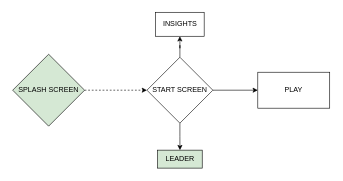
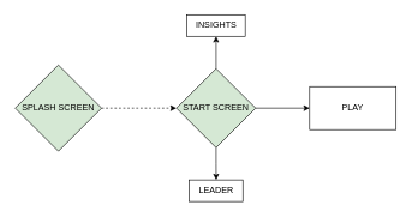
  <mxCell id="0" />
  <mxCell id="1" parent="0" />
  <mxCell id="2" value="" style="edgeStyle=orthogonalEdgeStyle;rounded=0;orthogonalLoop=1;jettySize=auto;html=1;dashed=1;" parent="1" source="3" target="7" edge="1"><mxGeometry relative="1" as="geometry" /></mxCell>
  <mxCell id="3" value="SPLASH SCREEN" style="rhombus;whiteSpace=wrap;html=1;fillColor=#d5e8d4;" parent="1" vertex="1"><mxGeometry x="20" y="90" width="120" height="120" as="geometry" /></mxCell>
  <mxCell id="4" value="" style="edgeStyle=orthogonalEdgeStyle;rounded=0;orthogonalLoop=1;jettySize=auto;html=1;" parent="1" source="7" target="8" edge="1"><mxGeometry relative="1" as="geometry" /></mxCell>
  <mxCell id="5" value="" style="edgeStyle=orthogonalEdgeStyle;rounded=0;orthogonalLoop=1;jettySize=auto;html=1;" parent="1" source="7" target="9" edge="1"><mxGeometry relative="1" as="geometry" /></mxCell>
  <mxCell id="6" value="" style="edgeStyle=orthogonalEdgeStyle;rounded=0;orthogonalLoop=1;jettySize=auto;html=1;" edge="1" parent="1" source="7" target="10"><mxGeometry relative="1" as="geometry" /></mxCell>
- <mxCell id="7" value="START SCREEN" style="rhombus;whiteSpace=wrap;html=1;" parent="1" vertex="1"><mxGeometry x="244" y="95" width="110" height="110" as="geometry" /></mxCell>
- <mxCell id="8" value="INSIGHTS" style="whiteSpace=wrap;html=1;" parent="1" vertex="1"><mxGeometry x="258.5" y="20" width="81" height="40" as="geometry" /></mxCell>
- <mxCell id="9" value="LEADER" style="whiteSpace=wrap;html=1;fillColor=#d5e8d4;" parent="1" vertex="1"><mxGeometry x="261.75" y="250" width="74.5" height="30" as="geometry" /></mxCell>
+ <mxCell id="7" value="START SCREEN" style="rhombus;whiteSpace=wrap;html=1;fillColor=#d5e8d4;" parent="1" vertex="1"><mxGeometry x="244" y="95" width="110" height="110" as="geometry" /></mxCell>
+ <mxCell id="8" value="INSIGHTS" style="whiteSpace=wrap;html=1;" parent="1" vertex="1"><mxGeometry x="258.5" y="20" width="81" height="30" as="geometry" /></mxCell>
+ <mxCell id="9" value="LEADER" style="whiteSpace=wrap;html=1;" parent="1" vertex="1"><mxGeometry x="261.75" y="250" width="74.5" height="30" as="geometry" /></mxCell>
  <mxCell id="10" value="PLAY" style="whiteSpace=wrap;html=1;" vertex="1" parent="1"><mxGeometry x="429" y="120" width="120" height="60" as="geometry" /></mxCell>
